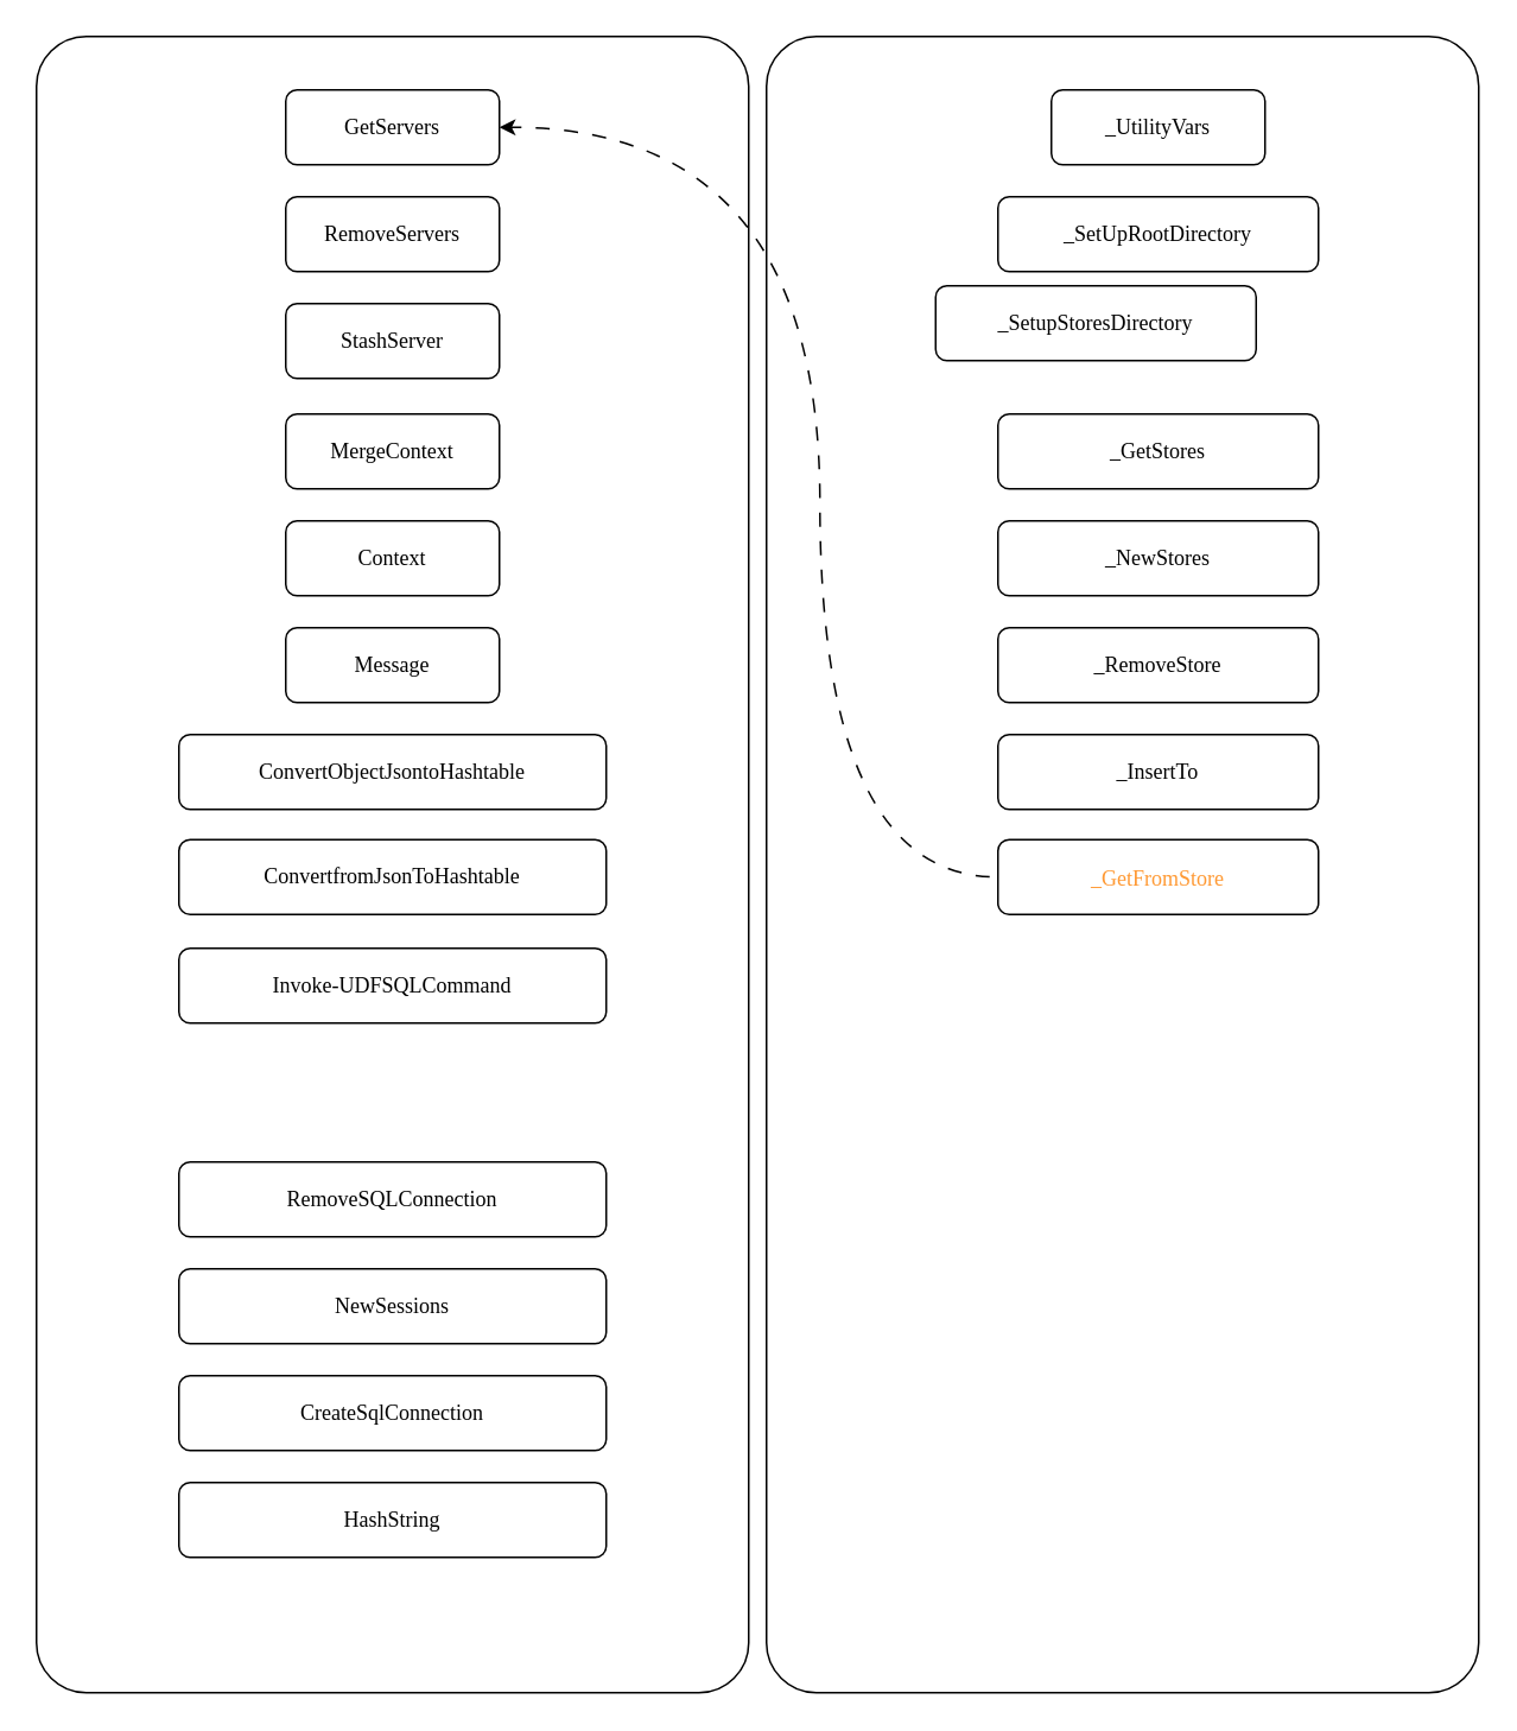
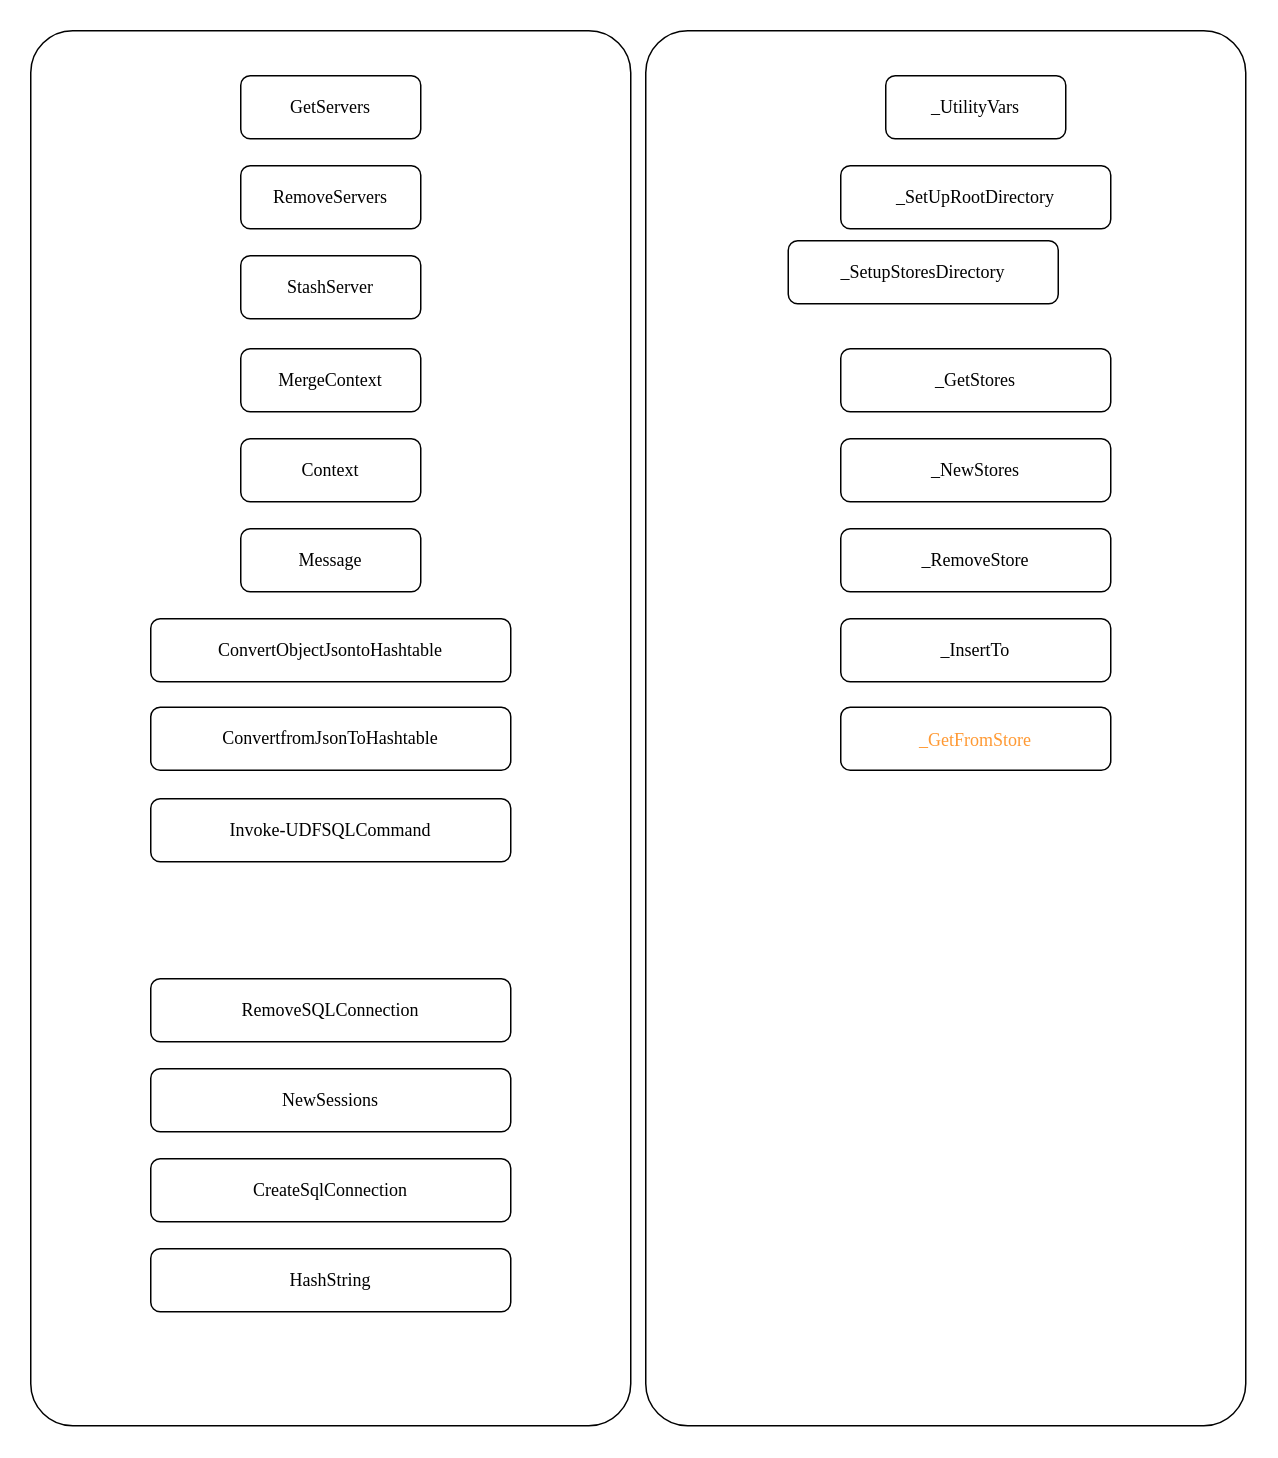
  <mxCell id="0" />
  <mxCell id="1" value="categories" parent="0" />
  <mxCell id="2" value="" style="rounded=1;whiteSpace=wrap;html=1;arcSize=7;" vertex="1" parent="1"><mxGeometry x="430" y="20" width="400" height="930" as="geometry" /></mxCell>
  <mxCell id="3" value="" style="rounded=1;whiteSpace=wrap;html=1;arcSize=7;" vertex="1" parent="1"><mxGeometry x="20" y="20" width="400" height="930" as="geometry" /></mxCell>
  <mxCell id="4" value="functions" parent="0" />
- <mxCell id="5" style="edgeStyle=orthogonalEdgeStyle;html=1;entryX=0;entryY=0.5;entryDx=0;entryDy=0;curved=1;endArrow=none;endFill=0;startArrow=classic;startFill=1;rounded=0;dashed=1;dashPattern=8 8;flowAnimation=1;flowAnimationDirection=reverse;" edge="1" parent="4" source="6" target="26"><mxGeometry relative="1" as="geometry"><Array as="points"><mxPoint x="460" y="71" /><mxPoint x="460" y="492" /></Array></mxGeometry></mxCell>
  <mxCell id="6" value="&lt;div style=&quot;font-family: &amp;quot;FiraCode Nerd Font&amp;quot;, Menlo, Monaco, &amp;quot;Courier New&amp;quot;, monospace; line-height: 18px; white-space: pre;&quot;&gt;&lt;span style=&quot;font-family: &amp;quot;FiraCode Nerd Font&amp;quot;;&quot;&gt;&lt;font style=&quot;color: light-dark(rgb(0, 0, 0), rgb(255, 153, 51));&quot;&gt;GetServers&lt;/font&gt;&lt;/span&gt;&lt;/div&gt;" style="rounded=1;whiteSpace=wrap;html=1;" parent="4" vertex="1"><mxGeometry x="160" y="50" width="120" height="42" as="geometry" /></mxCell>
  <mxCell id="7" value="&lt;div style=&quot;font-family: &amp;quot;FiraCode Nerd Font&amp;quot;, Menlo, Monaco, &amp;quot;Courier New&amp;quot;, monospace; line-height: 18px; white-space: pre;&quot;&gt;&lt;span style=&quot;font-family: &amp;quot;FiraCode Nerd Font&amp;quot;;&quot;&gt;&lt;font style=&quot;color: light-dark(rgb(0, 0, 0), rgb(255, 153, 51));&quot;&gt;RemoveServers&lt;/font&gt;&lt;/span&gt;&lt;/div&gt;" style="rounded=1;whiteSpace=wrap;html=1;" parent="4" vertex="1"><mxGeometry x="160" y="110" width="120" height="42" as="geometry" /></mxCell>
  <mxCell id="8" value="&lt;div style=&quot;font-family: &amp;quot;FiraCode Nerd Font&amp;quot;, Menlo, Monaco, &amp;quot;Courier New&amp;quot;, monospace; line-height: 18px; white-space: pre;&quot;&gt;&lt;span style=&quot;font-family: &amp;quot;FiraCode Nerd Font&amp;quot;;&quot;&gt;&lt;font style=&quot;color: light-dark(rgb(0, 0, 0), rgb(255, 153, 51));&quot;&gt;StashServer&lt;/font&gt;&lt;/span&gt;&lt;/div&gt;" style="rounded=1;whiteSpace=wrap;html=1;" parent="4" vertex="1"><mxGeometry x="160" y="170" width="120" height="42" as="geometry" /></mxCell>
  <mxCell id="9" value="&lt;div style=&quot;font-family: &amp;quot;FiraCode Nerd Font&amp;quot;, Menlo, Monaco, &amp;quot;Courier New&amp;quot;, monospace; line-height: 18px; white-space: pre;&quot;&gt;&lt;span style=&quot;font-family: &amp;quot;FiraCode Nerd Font&amp;quot;;&quot;&gt;&lt;font style=&quot;color: light-dark(rgb(0, 0, 0), rgb(255, 153, 51));&quot;&gt;MergeContext&lt;/font&gt;&lt;/span&gt;&lt;/div&gt;" style="rounded=1;whiteSpace=wrap;html=1;" parent="4" vertex="1"><mxGeometry x="160" y="232" width="120" height="42" as="geometry" /></mxCell>
  <mxCell id="10" value="&lt;div style=&quot;font-family: &amp;quot;FiraCode Nerd Font&amp;quot;, Menlo, Monaco, &amp;quot;Courier New&amp;quot;, monospace; line-height: 18px; white-space: pre;&quot;&gt;&lt;span style=&quot;font-family: &amp;quot;FiraCode Nerd Font&amp;quot;;&quot;&gt;&lt;font style=&quot;color: light-dark(rgb(0, 0, 0), rgb(255, 153, 51));&quot;&gt;Context&lt;/font&gt;&lt;/span&gt;&lt;/div&gt;" style="rounded=1;whiteSpace=wrap;html=1;" parent="4" vertex="1"><mxGeometry x="160" y="292" width="120" height="42" as="geometry" /></mxCell>
  <mxCell id="11" value="&lt;div style=&quot;font-family: &amp;quot;FiraCode Nerd Font&amp;quot;, Menlo, Monaco, &amp;quot;Courier New&amp;quot;, monospace; line-height: 18px; white-space: pre;&quot;&gt;&lt;span style=&quot;font-family: &amp;quot;FiraCode Nerd Font&amp;quot;;&quot;&gt;&lt;font style=&quot;color: light-dark(rgb(0, 0, 0), rgb(255, 153, 51));&quot;&gt;Message&lt;/font&gt;&lt;/span&gt;&lt;/div&gt;" style="rounded=1;whiteSpace=wrap;html=1;" parent="4" vertex="1"><mxGeometry x="160" y="352" width="120" height="42" as="geometry" /></mxCell>
  <mxCell id="12" value="&lt;div style=&quot;font-family: &amp;quot;FiraCode Nerd Font&amp;quot;, Menlo, Monaco, &amp;quot;Courier New&amp;quot;, monospace; line-height: 18px; white-space: pre;&quot;&gt;&lt;span style=&quot;font-family: &amp;quot;FiraCode Nerd Font&amp;quot;;&quot;&gt;&lt;font style=&quot;color: light-dark(rgb(0, 0, 0), rgb(255, 153, 51));&quot;&gt;ConvertObjectJsontoHashtable&lt;/font&gt;&lt;/span&gt;&lt;/div&gt;" style="rounded=1;whiteSpace=wrap;html=1;" parent="4" vertex="1"><mxGeometry x="100" y="412" width="240" height="42" as="geometry" /></mxCell>
  <mxCell id="13" value="&lt;div style=&quot;font-family: &amp;quot;FiraCode Nerd Font&amp;quot;, Menlo, Monaco, &amp;quot;Courier New&amp;quot;, monospace; line-height: 18px; white-space: pre;&quot;&gt;&lt;span style=&quot;font-family: &amp;quot;FiraCode Nerd Font&amp;quot;;&quot;&gt;&lt;font style=&quot;color: light-dark(rgb(0, 0, 0), rgb(255, 153, 51));&quot;&gt;ConvertfromJsonToHashtable&lt;/font&gt;&lt;/span&gt;&lt;/div&gt;" style="rounded=1;whiteSpace=wrap;html=1;" parent="4" vertex="1"><mxGeometry x="100" y="471" width="240" height="42" as="geometry" /></mxCell>
  <mxCell id="14" value="&lt;div style=&quot;font-family: &amp;quot;FiraCode Nerd Font&amp;quot;, Menlo, Monaco, &amp;quot;Courier New&amp;quot;, monospace; line-height: 18px; white-space: pre;&quot;&gt;&lt;span style=&quot;font-family: &amp;quot;FiraCode Nerd Font&amp;quot;;&quot;&gt;&lt;font style=&quot;color: light-dark(rgb(0, 0, 0), rgb(255, 153, 51));&quot;&gt;Invoke-UDFSQLCommand&lt;/font&gt;&lt;/span&gt;&lt;/div&gt;" style="rounded=1;whiteSpace=wrap;html=1;" parent="4" vertex="1"><mxGeometry x="100" y="532" width="240" height="42" as="geometry" /></mxCell>
  <mxCell id="15" value="&lt;div style=&quot;font-family: &amp;quot;FiraCode Nerd Font&amp;quot;, Menlo, Monaco, &amp;quot;Courier New&amp;quot;, monospace; line-height: 18px; white-space: pre;&quot;&gt;&lt;span style=&quot;font-family: &amp;quot;FiraCode Nerd Font&amp;quot;;&quot;&gt;&lt;font style=&quot;color: light-dark(rgb(0, 0, 0), rgb(255, 153, 51));&quot;&gt;RemoveSQLConnection&lt;/font&gt;&lt;/span&gt;&lt;/div&gt;" style="rounded=1;whiteSpace=wrap;html=1;" parent="4" vertex="1"><mxGeometry x="100" y="652" width="240" height="42" as="geometry" /></mxCell>
  <mxCell id="16" value="&lt;div style=&quot;font-family: &amp;quot;FiraCode Nerd Font&amp;quot;, Menlo, Monaco, &amp;quot;Courier New&amp;quot;, monospace; line-height: 18px; white-space: pre;&quot;&gt;&lt;span style=&quot;font-family: &amp;quot;FiraCode Nerd Font&amp;quot;;&quot;&gt;&lt;font style=&quot;color: light-dark(rgb(0, 0, 0), rgb(255, 153, 51));&quot;&gt;NewSessions&lt;/font&gt;&lt;/span&gt;&lt;/div&gt;" style="rounded=1;whiteSpace=wrap;html=1;" parent="4" vertex="1"><mxGeometry x="100" y="712" width="240" height="42" as="geometry" /></mxCell>
  <mxCell id="17" value="&lt;div style=&quot;font-family: &amp;quot;FiraCode Nerd Font&amp;quot;, Menlo, Monaco, &amp;quot;Courier New&amp;quot;, monospace; line-height: 18px; white-space: pre;&quot;&gt;&lt;span style=&quot;font-family: &amp;quot;FiraCode Nerd Font&amp;quot;;&quot;&gt;&lt;font style=&quot;color: light-dark(rgb(0, 0, 0), rgb(255, 153, 51));&quot;&gt;CreateSqlConnection&lt;/font&gt;&lt;/span&gt;&lt;/div&gt;" style="rounded=1;whiteSpace=wrap;html=1;" parent="4" vertex="1"><mxGeometry x="100" y="772" width="240" height="42" as="geometry" /></mxCell>
  <mxCell id="18" value="&lt;div style=&quot;font-family: &amp;quot;FiraCode Nerd Font&amp;quot;, Menlo, Monaco, &amp;quot;Courier New&amp;quot;, monospace; line-height: 18px; white-space: pre;&quot;&gt;&lt;span style=&quot;font-family: &amp;quot;FiraCode Nerd Font&amp;quot;;&quot;&gt;&lt;font style=&quot;color: light-dark(rgb(0, 0, 0), rgb(255, 153, 51));&quot;&gt;HashString&lt;/font&gt;&lt;/span&gt;&lt;/div&gt;" style="rounded=1;whiteSpace=wrap;html=1;" parent="4" vertex="1"><mxGeometry x="100" y="832" width="240" height="42" as="geometry" /></mxCell>
  <mxCell id="19" value="&lt;div style=&quot;font-family: &amp;quot;FiraCode Nerd Font&amp;quot;, Menlo, Monaco, &amp;quot;Courier New&amp;quot;, monospace; line-height: 18px; white-space: pre;&quot;&gt;&lt;span style=&quot;font-family: &amp;quot;FiraCode Nerd Font&amp;quot;;&quot;&gt;&lt;font style=&quot;color: light-dark(rgb(0, 0, 0), rgb(255, 209, 115));&quot;&gt;_UtilityVars&lt;/font&gt;&lt;/span&gt;&lt;/div&gt;" style="rounded=1;whiteSpace=wrap;html=1;" vertex="1" parent="4"><mxGeometry x="590" y="50" width="120" height="42" as="geometry" /></mxCell>
  <mxCell id="20" value="&lt;div style=&quot;font-family: &amp;quot;FiraCode Nerd Font&amp;quot;, Menlo, Monaco, &amp;quot;Courier New&amp;quot;, monospace; line-height: 18px; white-space: pre;&quot;&gt;&lt;span style=&quot;font-family: &amp;quot;FiraCode Nerd Font&amp;quot;;&quot;&gt;&lt;font style=&quot;color: light-dark(rgb(0, 0, 0), rgb(255, 209, 115));&quot;&gt;_SetUpRootDirectory&lt;/font&gt;&lt;/span&gt;&lt;/div&gt;" style="rounded=1;whiteSpace=wrap;html=1;" vertex="1" parent="4"><mxGeometry x="560" y="110" width="180" height="42" as="geometry" /></mxCell>
  <mxCell id="21" value="&lt;div style=&quot;font-family: &amp;quot;FiraCode Nerd Font&amp;quot;, Menlo, Monaco, &amp;quot;Courier New&amp;quot;, monospace; line-height: 18px; white-space: pre;&quot;&gt;&lt;span style=&quot;font-family: &amp;quot;FiraCode Nerd Font&amp;quot;;&quot;&gt;&lt;font style=&quot;color: light-dark(rgb(0, 0, 0), rgb(255, 209, 115));&quot;&gt;_SetupStoresDirectory&lt;/font&gt;&lt;/span&gt;&lt;/div&gt;" style="rounded=1;whiteSpace=wrap;html=1;" vertex="1" parent="4"><mxGeometry x="525" y="160" width="180" height="42" as="geometry" /></mxCell>
  <mxCell id="22" value="&lt;div style=&quot;font-family: &amp;quot;FiraCode Nerd Font&amp;quot;, Menlo, Monaco, &amp;quot;Courier New&amp;quot;, monospace; line-height: 18px; white-space: pre;&quot;&gt;&lt;span style=&quot;font-family: &amp;quot;FiraCode Nerd Font&amp;quot;;&quot;&gt;&lt;font style=&quot;color: light-dark(rgb(0, 0, 0), rgb(255, 209, 115));&quot;&gt;_GetStores&lt;/font&gt;&lt;/span&gt;&lt;/div&gt;" style="rounded=1;whiteSpace=wrap;html=1;" vertex="1" parent="4"><mxGeometry x="560" y="232" width="180" height="42" as="geometry" /></mxCell>
  <mxCell id="23" value="&lt;div style=&quot;font-family: &amp;quot;FiraCode Nerd Font&amp;quot;, Menlo, Monaco, &amp;quot;Courier New&amp;quot;, monospace; line-height: 18px; white-space: pre;&quot;&gt;&lt;span style=&quot;font-family: &amp;quot;FiraCode Nerd Font&amp;quot;;&quot;&gt;&lt;font style=&quot;color: light-dark(rgb(0, 0, 0), rgb(255, 209, 115));&quot;&gt;_NewStores&lt;/font&gt;&lt;/span&gt;&lt;/div&gt;" style="rounded=1;whiteSpace=wrap;html=1;" vertex="1" parent="4"><mxGeometry x="560" y="292" width="180" height="42" as="geometry" /></mxCell>
  <mxCell id="24" value="&lt;div style=&quot;font-family: &amp;quot;FiraCode Nerd Font&amp;quot;, Menlo, Monaco, &amp;quot;Courier New&amp;quot;, monospace; line-height: 18px; white-space: pre;&quot;&gt;&lt;span style=&quot;font-family: &amp;quot;FiraCode Nerd Font&amp;quot;;&quot;&gt;&lt;font style=&quot;color: light-dark(rgb(0, 0, 0), rgb(255, 209, 115));&quot;&gt;_RemoveStore&lt;/font&gt;&lt;/span&gt;&lt;/div&gt;" style="rounded=1;whiteSpace=wrap;html=1;" vertex="1" parent="4"><mxGeometry x="560" y="352" width="180" height="42" as="geometry" /></mxCell>
  <mxCell id="25" value="&lt;div style=&quot;font-family: &amp;quot;FiraCode Nerd Font&amp;quot;, Menlo, Monaco, &amp;quot;Courier New&amp;quot;, monospace; line-height: 18px; white-space: pre;&quot;&gt;&lt;span style=&quot;font-family: &amp;quot;FiraCode Nerd Font&amp;quot;;&quot;&gt;&lt;font style=&quot;color: light-dark(rgb(0, 0, 0), rgb(255, 209, 115));&quot;&gt;_InsertTo&lt;/font&gt;&lt;/span&gt;&lt;/div&gt;" style="rounded=1;whiteSpace=wrap;html=1;" vertex="1" parent="4"><mxGeometry x="560" y="412" width="180" height="42" as="geometry" /></mxCell>
  <mxCell id="26" value="&lt;div style=&quot;line-height: 18px; white-space: pre;&quot;&gt;&lt;span style=&quot;font-family: &amp;quot;FiraCode Nerd Font&amp;quot;;&quot;&gt;&lt;font style=&quot;color: light-dark(rgb(255, 153, 51), rgb(255, 209, 115));&quot;&gt;_GetFromStore&lt;/font&gt;&lt;/span&gt;&lt;/div&gt;" style="rounded=1;whiteSpace=wrap;html=1;" vertex="1" parent="4"><mxGeometry x="560" y="471" width="180" height="42" as="geometry" /></mxCell>
